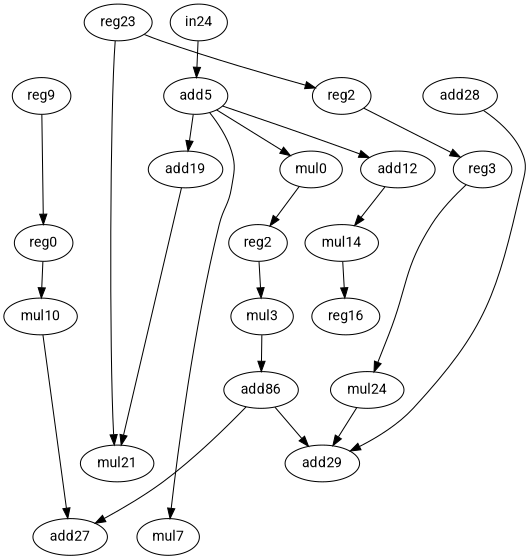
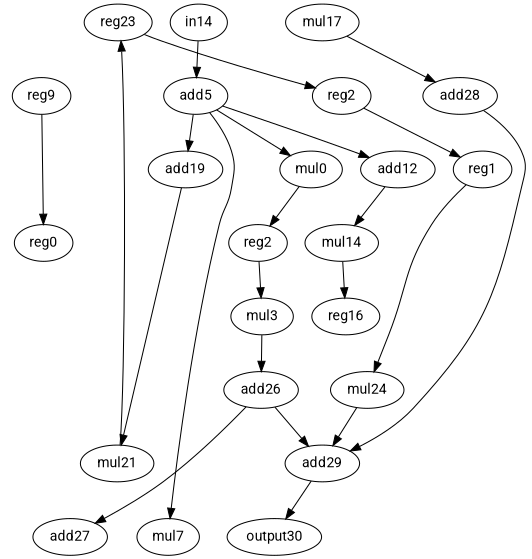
  digraph {
    fontname=Roboto
    node [fontname=Roboto op=muli]
    edge [fontname=Roboto port=0 weight=0]
    n1 [label=mul0 value=2]
    n2 [label=reg2 op=reg]
    n3 [label=mul3 value=2]
-   n4 [label=add86 op=addi value=2]
+   n4 [label=add26 op=addi value=2]
    n5 [label=add27 op=add]
    n6 [label=add29 op=add]
    n7 [label=add5 op=addi value=2]
    n8 [label=mul7 value=2]
    n9 [label=add12 op=addi value=2]
    n10 [label=add19 op=addi value=2]
    n11 [label=mul14 value=2]
    n12 [label=mul21 value=2]
    n13 [label=reg9 op=reg]
    n14 [label=reg0 op=reg]
-   n15 [label=mul10 value=2]
    n16 [label=reg16 op=reg]
+   n17 [label=mul17 value=2]
    n18 [label=add28 op=add]
    n19 [label=reg23 op=reg]
    n20 [label=reg2 op=reg]
-   n21 [label=reg3 op=reg]
+   n21 [label=reg1 op=reg]
    n22 [label=mul24 value=2]
-   n24 [label=in24 op=in]
+   n23 [label=output30 op=out]
+   n24 [label=in14 op=in]
    n1 -> n2
    n2 -> n3
    n3 -> n4
    n4 -> n5 [port=1]
    n4 -> n6 [port=1]
+   n6 -> n23
    n7 -> n1
    n7 -> n8
    n7 -> n9
    n7 -> n10
    n9 -> n11
    n10 -> n12
    n11 -> n16
-   n19 -> n12
+   n12 -> n19
    n13 -> n14
-   n14 -> n15
-   n15 -> n5
+   n17 -> n18
    n18 -> n6 [port=1]
    n19 -> n20
    n20 -> n21
    n21 -> n22
    n22 -> n6
    n24 -> n7
  }
